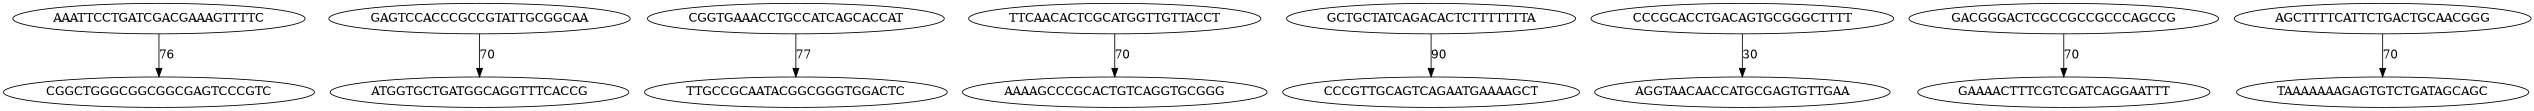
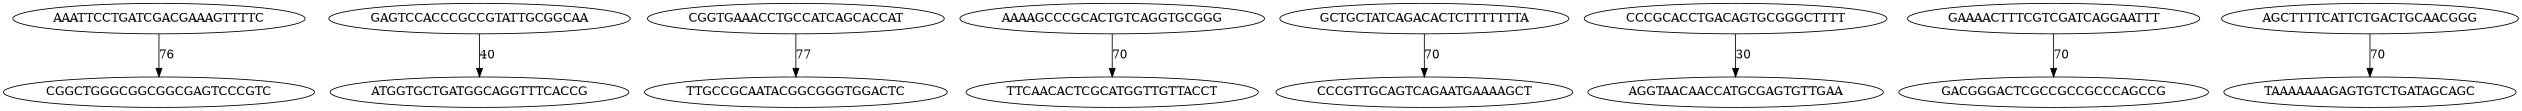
  digraph {
    AAATTCCTGATCGACGAAAGTTTTC
    CGGCTGGGCGGCGGCGAGTCCCGTC
    GAGTCCACCCGCCGTATTGCGGCAA
    ATGGTGCTGATGGCAGGTTTCACCG
    CGGTGAAACCTGCCATCAGCACCAT
    TTGCCGCAATACGGCGGGTGGACTC
    TTCAACACTCGCATGGTTGTTACCT
    AAAAGCCCGCACTGTCAGGTGCGGG
    GCTGCTATCAGACACTCTTTTTTTA
    CCCGTTGCAGTCAGAATGAAAAGCT
    CCCGCACCTGACAGTGCGGGCTTTT
    AGGTAACAACCATGCGAGTGTTGAA
    GACGGGACTCGCCGCCGCCCAGCCG
    GAAAACTTTCGTCGATCAGGAATTT
    AGCTTTTCATTCTGACTGCAACGGG
    TAAAAAAAGAGTGTCTGATAGCAGC
    AAATTCCTGATCGACGAAAGTTTTC -> CGGCTGGGCGGCGGCGAGTCCCGTC [label=76]
-   GAGTCCACCCGCCGTATTGCGGCAA -> ATGGTGCTGATGGCAGGTTTCACCG [label=70]
+   GAGTCCACCCGCCGTATTGCGGCAA -> ATGGTGCTGATGGCAGGTTTCACCG [label=40]
    CGGTGAAACCTGCCATCAGCACCAT -> TTGCCGCAATACGGCGGGTGGACTC [label=77]
-   TTCAACACTCGCATGGTTGTTACCT -> AAAAGCCCGCACTGTCAGGTGCGGG [label=70]
-   GCTGCTATCAGACACTCTTTTTTTA -> CCCGTTGCAGTCAGAATGAAAAGCT [label=90]
+   AAAAGCCCGCACTGTCAGGTGCGGG -> TTCAACACTCGCATGGTTGTTACCT [label=70]
+   GCTGCTATCAGACACTCTTTTTTTA -> CCCGTTGCAGTCAGAATGAAAAGCT [label=70]
    CCCGCACCTGACAGTGCGGGCTTTT -> AGGTAACAACCATGCGAGTGTTGAA [label=30]
-   GACGGGACTCGCCGCCGCCCAGCCG -> GAAAACTTTCGTCGATCAGGAATTT [label=70]
+   GAAAACTTTCGTCGATCAGGAATTT -> GACGGGACTCGCCGCCGCCCAGCCG [label=70]
    AGCTTTTCATTCTGACTGCAACGGG -> TAAAAAAAGAGTGTCTGATAGCAGC [label=70]
  }
